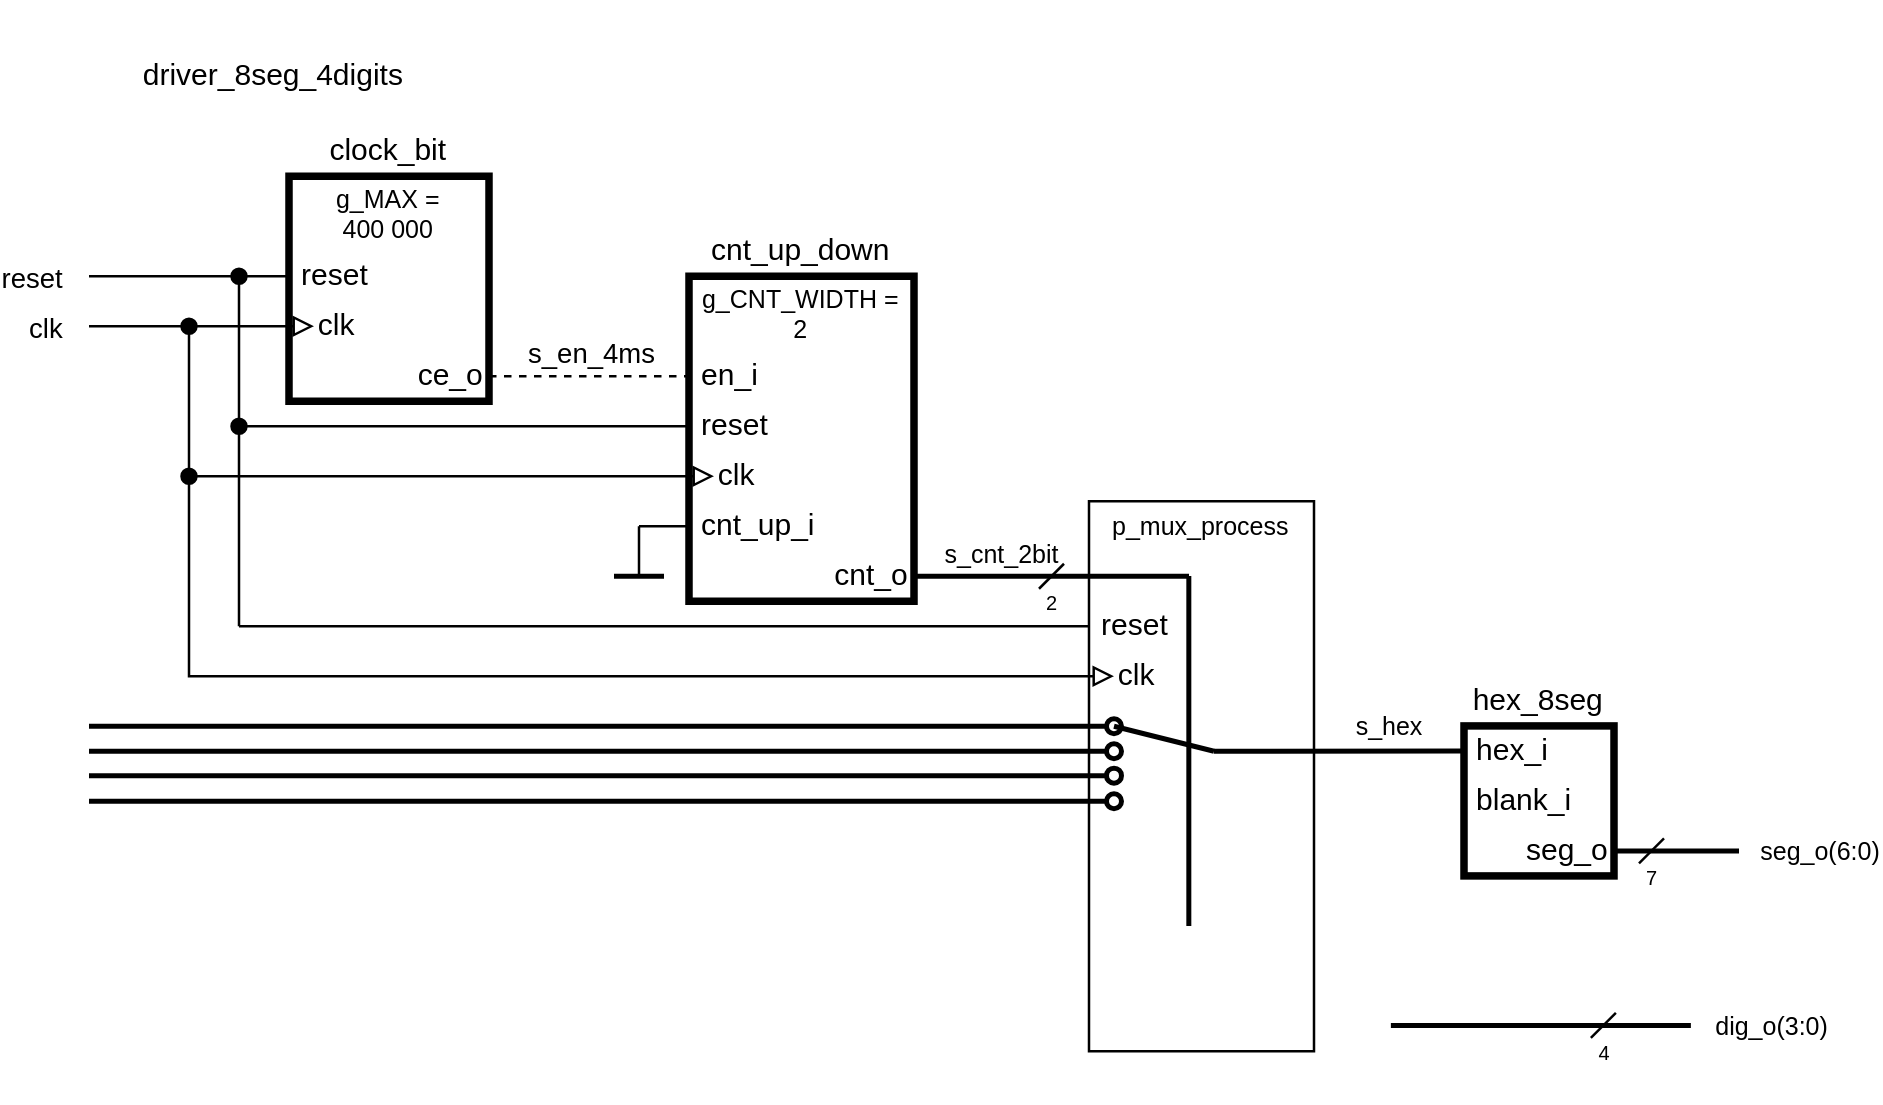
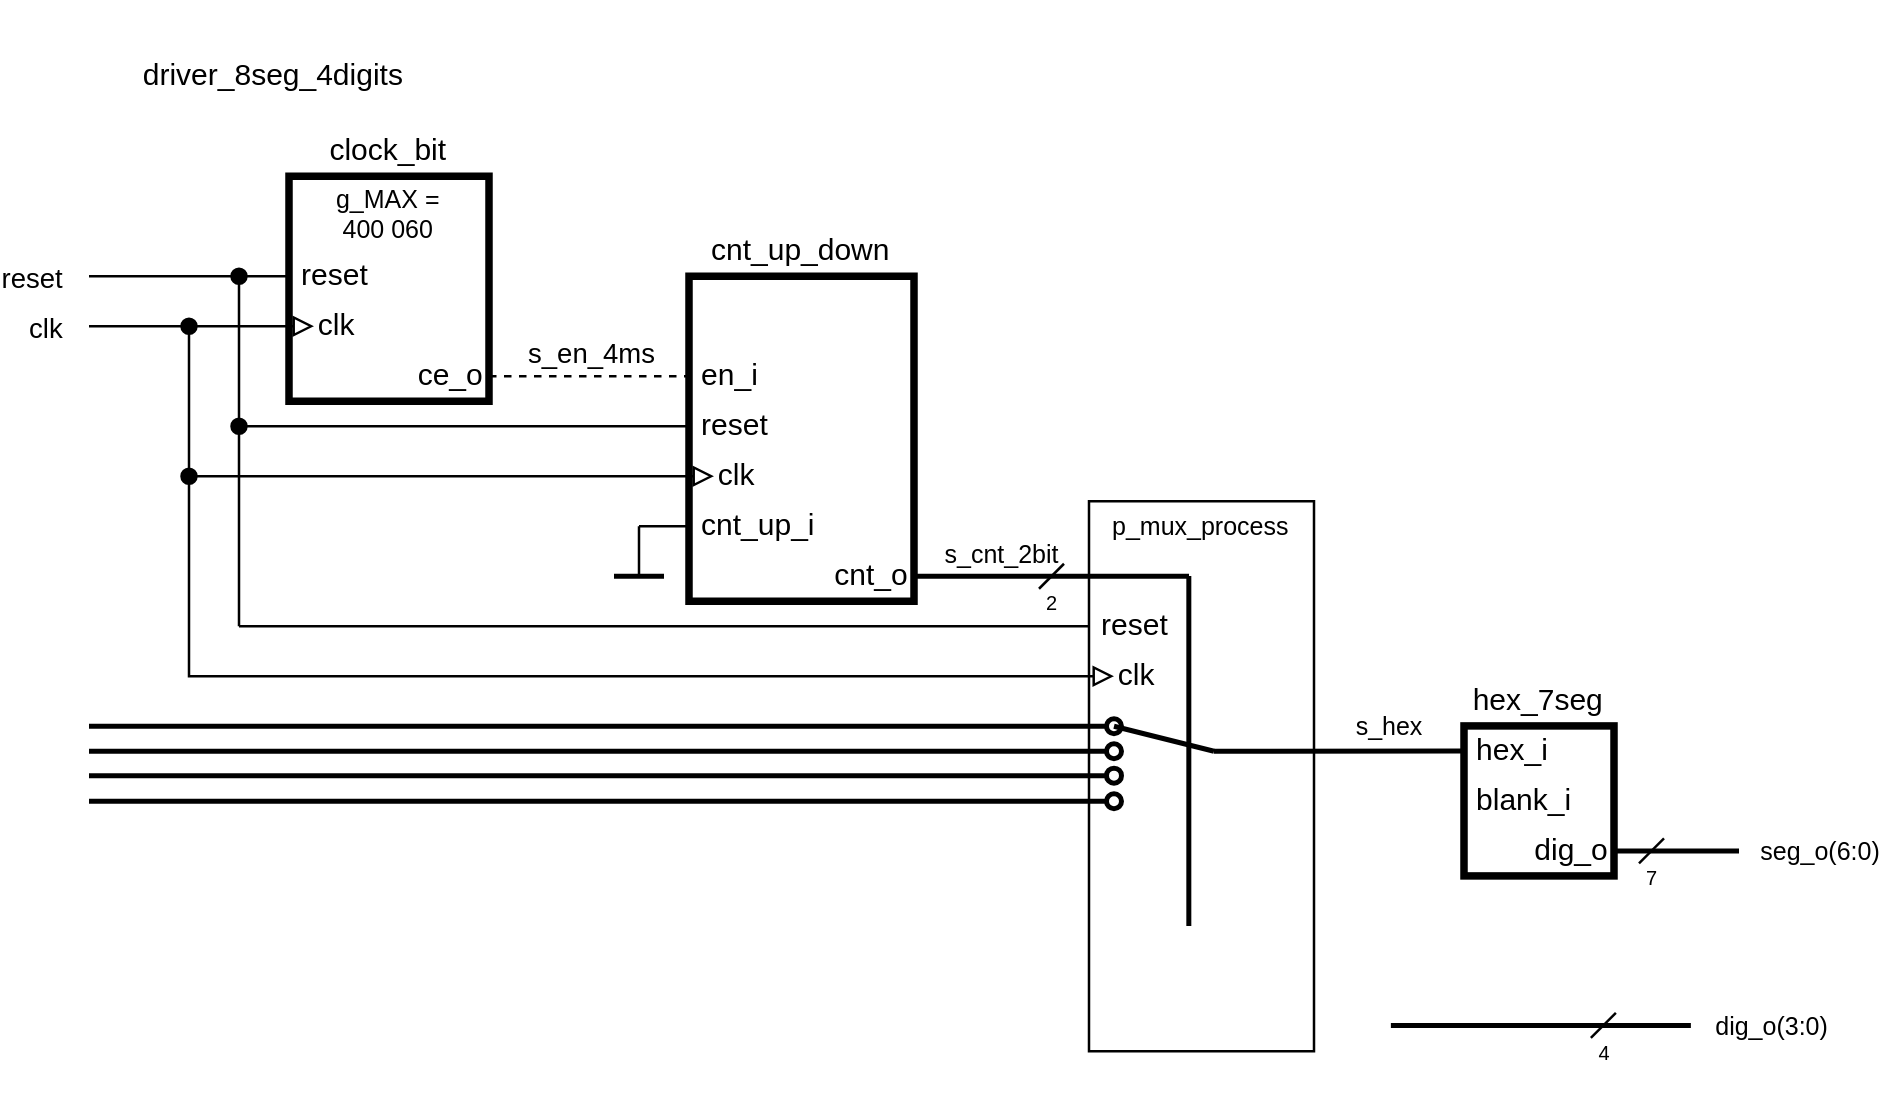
  <mxCell id="0" />
  <mxCell id="1" parent="0" />
  <mxCell id="2" value="" style="rounded=0;whiteSpace=wrap;html=1;strokeWidth=1;fillColor=none;connectable=0;" vertex="1" parent="1"><mxGeometry x="420" y="200" width="90" height="220" as="geometry" /></mxCell>
  <mxCell id="3" value="" style="rounded=0;whiteSpace=wrap;html=1;strokeWidth=3;" vertex="1" parent="1"><mxGeometry x="100" y="70" width="80" height="90" as="geometry" /></mxCell>
- <mxCell id="4" value="&lt;div style=&quot;font-size: 10px;&quot;&gt;g_MAX =&lt;/div&gt;&lt;div style=&quot;font-size: 10px;&quot;&gt;400 000&lt;/div&gt;" style="text;html=1;strokeColor=none;fillColor=none;align=center;verticalAlign=middle;whiteSpace=wrap;rounded=0;fontSize=10;" vertex="1" parent="1"><mxGeometry x="100" y="70" width="80" height="30" as="geometry" /></mxCell>
+ <mxCell id="4" value="&lt;div style=&quot;font-size: 10px;&quot;&gt;g_MAX =&lt;/div&gt;&lt;div style=&quot;font-size: 10px;&quot;&gt;400 060&lt;/div&gt;" style="text;html=1;strokeColor=none;fillColor=none;align=center;verticalAlign=middle;whiteSpace=wrap;rounded=0;fontSize=10;" vertex="1" parent="1"><mxGeometry x="100" y="70" width="80" height="30" as="geometry" /></mxCell>
  <mxCell id="5" value="clock_bit" style="text;html=1;strokeColor=none;fillColor=none;align=center;verticalAlign=middle;whiteSpace=wrap;rounded=0;" vertex="1" parent="1"><mxGeometry x="100" y="50" width="80" height="20" as="geometry" /></mxCell>
  <mxCell id="6" value="&lt;div&gt;&amp;nbsp;reset&lt;/div&gt;" style="text;html=1;strokeColor=none;fillColor=none;align=left;verticalAlign=middle;whiteSpace=wrap;rounded=0;" vertex="1" parent="1"><mxGeometry x="100" y="100" width="70" height="20" as="geometry" /></mxCell>
  <mxCell id="7" value="clk" style="text;html=1;strokeColor=none;fillColor=none;align=left;verticalAlign=middle;whiteSpace=wrap;rounded=0;" vertex="1" parent="1"><mxGeometry x="110" y="120" width="70" height="20" as="geometry" /></mxCell>
  <mxCell id="8" value="ce_o" style="text;html=1;strokeColor=none;fillColor=none;align=right;verticalAlign=middle;whiteSpace=wrap;rounded=0;" vertex="1" parent="1"><mxGeometry x="120" y="140" width="60" height="20" as="geometry" /></mxCell>
  <mxCell id="9" value="" style="endArrow=none;html=1;rounded=0;" edge="1" parent="1" target="6"><mxGeometry width="50" height="50" relative="1" as="geometry"><mxPoint x="20" y="110" as="sourcePoint" /><mxPoint x="240" y="140" as="targetPoint" /></mxGeometry></mxCell>
  <mxCell id="10" value="reset" style="edgeLabel;html=1;align=right;verticalAlign=middle;resizable=0;points=[];" vertex="1" connectable="0" parent="9"><mxGeometry x="-0.833" relative="1" as="geometry"><mxPoint x="-17" as="offset" /></mxGeometry></mxCell>
  <mxCell id="11" value="" style="endArrow=block;html=1;rounded=0;endFill=0;" edge="1" parent="1" target="7"><mxGeometry width="50" height="50" relative="1" as="geometry"><mxPoint x="20" y="130" as="sourcePoint" /><mxPoint x="110" y="130" as="targetPoint" /></mxGeometry></mxCell>
  <mxCell id="12" value="clk" style="edgeLabel;html=1;align=right;verticalAlign=middle;resizable=0;points=[];" vertex="1" connectable="0" parent="11"><mxGeometry x="-0.926" y="-1" relative="1" as="geometry"><mxPoint x="-13" y="-1" as="offset" /></mxGeometry></mxCell>
  <mxCell id="13" value="" style="endArrow=none;html=1;rounded=0;dashed=1;" edge="1" parent="1" source="8" target="18"><mxGeometry width="50" height="50" relative="1" as="geometry"><mxPoint x="190" y="150" as="sourcePoint" /><mxPoint x="260" y="150" as="targetPoint" /></mxGeometry></mxCell>
  <mxCell id="14" value="s_en_4ms" style="edgeLabel;html=1;align=center;verticalAlign=middle;resizable=0;points=[];" vertex="1" connectable="0" parent="13"><mxGeometry x="0.342" relative="1" as="geometry"><mxPoint x="-14" y="-10" as="offset" /></mxGeometry></mxCell>
  <mxCell id="15" value="" style="rounded=0;whiteSpace=wrap;html=1;strokeWidth=3;" vertex="1" parent="1"><mxGeometry x="260" y="110" width="90" height="130" as="geometry" /></mxCell>
- <mxCell id="16" value="&lt;div style=&quot;font-size: 10px;&quot;&gt;g_CNT_WIDTH =&lt;/div&gt;&lt;div style=&quot;font-size: 10px;&quot;&gt;2&lt;br&gt;&lt;/div&gt;" style="text;html=1;strokeColor=none;fillColor=none;align=center;verticalAlign=middle;whiteSpace=wrap;rounded=0;fontSize=10;" vertex="1" parent="1"><mxGeometry x="260" y="110" width="90" height="30" as="geometry" /></mxCell>
  <mxCell id="17" value="cnt_up_down" style="text;html=1;strokeColor=none;fillColor=none;align=center;verticalAlign=middle;whiteSpace=wrap;rounded=0;" vertex="1" parent="1"><mxGeometry x="260" y="90" width="90" height="20" as="geometry" /></mxCell>
  <mxCell id="18" value="&amp;nbsp;en_i" style="text;html=1;strokeColor=none;fillColor=none;align=left;verticalAlign=middle;whiteSpace=wrap;rounded=0;" vertex="1" parent="1"><mxGeometry x="260" y="140" width="70" height="20" as="geometry" /></mxCell>
  <mxCell id="19" value="&amp;nbsp;reset" style="text;html=1;strokeColor=none;fillColor=none;align=left;verticalAlign=middle;whiteSpace=wrap;rounded=0;" vertex="1" parent="1"><mxGeometry x="260" y="160" width="70" height="20" as="geometry" /></mxCell>
  <mxCell id="20" value="clk" style="text;html=1;strokeColor=none;fillColor=none;align=left;verticalAlign=middle;whiteSpace=wrap;rounded=0;" vertex="1" parent="1"><mxGeometry x="270" y="180" width="70" height="20" as="geometry" /></mxCell>
  <mxCell id="21" value="&amp;nbsp;cnt_up_i" style="text;html=1;strokeColor=none;fillColor=none;align=left;verticalAlign=middle;whiteSpace=wrap;rounded=0;" vertex="1" parent="1"><mxGeometry x="260" y="200" width="70" height="20" as="geometry" /></mxCell>
  <mxCell id="22" value="cnt_o" style="text;html=1;strokeColor=none;fillColor=none;align=right;verticalAlign=middle;whiteSpace=wrap;rounded=0;" vertex="1" parent="1"><mxGeometry x="290" y="220" width="60" height="20" as="geometry" /></mxCell>
  <mxCell id="23" value="" style="endArrow=none;html=1;fontSize=10;entryX=0;entryY=0.5;entryDx=0;entryDy=0;rounded=0;startArrow=oval;startFill=1;" edge="1" parent="1" target="19"><mxGeometry width="50" height="50" relative="1" as="geometry"><mxPoint x="80" y="170" as="sourcePoint" /><mxPoint x="280" y="130" as="targetPoint" /></mxGeometry></mxCell>
  <mxCell id="24" value="" style="endArrow=block;html=1;rounded=0;endFill=0;" edge="1" parent="1" target="20"><mxGeometry width="50" height="50" relative="1" as="geometry"><mxPoint x="60" y="190" as="sourcePoint" /><mxPoint x="270" y="189.83" as="targetPoint" /></mxGeometry></mxCell>
  <mxCell id="25" value="" style="endArrow=oval;html=1;fontSize=10;rounded=0;endFill=1;" edge="1" parent="1"><mxGeometry width="50" height="50" relative="1" as="geometry"><mxPoint x="80" y="250" as="sourcePoint" /><mxPoint x="80" y="110" as="targetPoint" /></mxGeometry></mxCell>
  <mxCell id="26" value="" style="endArrow=oval;html=1;fontSize=10;rounded=0;endFill=1;" edge="1" parent="1"><mxGeometry width="50" height="50" relative="1" as="geometry"><mxPoint x="60" y="190" as="sourcePoint" /><mxPoint x="60" y="130" as="targetPoint" /></mxGeometry></mxCell>
  <mxCell id="27" value="" style="endArrow=none;html=1;rounded=0;fontSize=10;" edge="1" parent="1" target="21"><mxGeometry width="50" height="50" relative="1" as="geometry"><mxPoint x="240" y="210" as="sourcePoint" /><mxPoint x="140" y="220" as="targetPoint" /></mxGeometry></mxCell>
  <mxCell id="28" value="" style="rounded=0;whiteSpace=wrap;html=1;strokeWidth=3;" vertex="1" parent="1"><mxGeometry x="570" y="289.87" width="60" height="60" as="geometry" /></mxCell>
- <mxCell id="29" value="hex_8seg" style="text;html=1;strokeColor=none;fillColor=none;align=center;verticalAlign=middle;whiteSpace=wrap;rounded=0;" vertex="1" parent="1"><mxGeometry x="570" y="269.87" width="60" height="20" as="geometry" /></mxCell>
+ <mxCell id="29" value="hex_7seg" style="text;html=1;strokeColor=none;fillColor=none;align=center;verticalAlign=middle;whiteSpace=wrap;rounded=0;" vertex="1" parent="1"><mxGeometry x="570" y="269.87" width="60" height="20" as="geometry" /></mxCell>
  <mxCell id="30" value="&amp;nbsp;hex_i" style="text;html=1;strokeColor=none;fillColor=none;align=left;verticalAlign=middle;whiteSpace=wrap;rounded=0;" vertex="1" parent="1"><mxGeometry x="570" y="289.87" width="70" height="20" as="geometry" /></mxCell>
  <mxCell id="31" value="&amp;nbsp;blank_i" style="text;html=1;strokeColor=none;fillColor=none;align=left;verticalAlign=middle;whiteSpace=wrap;rounded=0;" vertex="1" parent="1"><mxGeometry x="570" y="309.87" width="70" height="20" as="geometry" /></mxCell>
- <mxCell id="32" value="seg_o" style="text;html=1;strokeColor=none;fillColor=none;align=right;verticalAlign=middle;whiteSpace=wrap;rounded=0;" vertex="1" parent="1"><mxGeometry x="580" y="329.87" width="50" height="20" as="geometry" /></mxCell>
+ <mxCell id="32" value="dig_o" style="text;html=1;strokeColor=none;fillColor=none;align=right;verticalAlign=middle;whiteSpace=wrap;rounded=0;" vertex="1" parent="1"><mxGeometry x="580" y="329.87" width="50" height="20" as="geometry" /></mxCell>
  <mxCell id="33" value="" style="endArrow=none;html=1;rounded=0;fontSize=10;strokeWidth=2;" edge="1" parent="1" source="22"><mxGeometry width="50" height="50" relative="1" as="geometry"><mxPoint x="190" y="190" as="sourcePoint" /><mxPoint x="420" y="230" as="targetPoint" /></mxGeometry></mxCell>
  <mxCell id="34" value="s_cnt_2bit" style="edgeLabel;html=1;align=center;verticalAlign=middle;resizable=0;points=[];fontSize=10;" vertex="1" connectable="0" parent="33"><mxGeometry x="0.199" relative="1" as="geometry"><mxPoint x="-8" y="-10" as="offset" /></mxGeometry></mxCell>
  <mxCell id="35" value="" style="endArrow=none;html=1;rounded=0;fontSize=10;strokeWidth=2;" edge="1" parent="1" source="32"><mxGeometry width="50" height="50" relative="1" as="geometry"><mxPoint x="660" y="344.87" as="sourcePoint" /><mxPoint x="680" y="339.87" as="targetPoint" /></mxGeometry></mxCell>
  <mxCell id="36" value="seg_o(6:0)" style="edgeLabel;html=1;align=left;verticalAlign=middle;resizable=0;points=[];fontSize=10;" vertex="1" connectable="0" parent="35"><mxGeometry x="0.489" y="1" relative="1" as="geometry"><mxPoint x="20" y="1" as="offset" /></mxGeometry></mxCell>
  <mxCell id="37" value="" style="endArrow=none;html=1;rounded=0;fontSize=10;strokeWidth=2;" edge="1" parent="1"><mxGeometry width="50" height="50" relative="1" as="geometry"><mxPoint x="540.75" y="409.65" as="sourcePoint" /><mxPoint x="660.75" y="409.65" as="targetPoint" /></mxGeometry></mxCell>
  <mxCell id="38" value="dig_o(3:0)" style="edgeLabel;html=1;align=left;verticalAlign=middle;resizable=0;points=[];fontSize=10;" vertex="1" connectable="0" parent="37"><mxGeometry x="0.791" y="3" relative="1" as="geometry"><mxPoint x="21" y="3" as="offset" /></mxGeometry></mxCell>
  <mxCell id="39" value="driver_8seg_4digits" style="text;html=1;strokeColor=none;fillColor=none;align=left;verticalAlign=middle;whiteSpace=wrap;rounded=0;" vertex="1" parent="1"><mxGeometry x="40" y="20" width="130" height="20" as="geometry" /></mxCell>
  <mxCell id="40" value="" style="endArrow=none;html=1;rounded=0;fontSize=10;strokeWidth=1;" edge="1" parent="1"><mxGeometry width="50" height="50" relative="1" as="geometry"><mxPoint x="400" y="235" as="sourcePoint" /><mxPoint x="410" y="225" as="targetPoint" /></mxGeometry></mxCell>
  <mxCell id="41" value="2" style="edgeLabel;html=1;align=center;verticalAlign=middle;resizable=0;points=[];fontSize=8;" vertex="1" connectable="0" parent="40"><mxGeometry x="-0.521" y="-1" relative="1" as="geometry"><mxPoint x="2" y="7" as="offset" /></mxGeometry></mxCell>
  <mxCell id="42" value="" style="endArrow=none;html=1;rounded=0;fontSize=10;strokeWidth=1;" edge="1" parent="1"><mxGeometry width="50" height="50" relative="1" as="geometry"><mxPoint x="640" y="344.87" as="sourcePoint" /><mxPoint x="650" y="334.87" as="targetPoint" /></mxGeometry></mxCell>
  <mxCell id="43" value="7" style="edgeLabel;html=1;align=center;verticalAlign=middle;resizable=0;points=[];fontSize=8;" vertex="1" connectable="0" parent="42"><mxGeometry x="-0.521" y="-1" relative="1" as="geometry"><mxPoint x="2" y="7" as="offset" /></mxGeometry></mxCell>
  <mxCell id="44" value="" style="endArrow=none;html=1;rounded=0;fontSize=10;strokeWidth=1;" edge="1" parent="1"><mxGeometry width="50" height="50" relative="1" as="geometry"><mxPoint x="620.75" y="414.65" as="sourcePoint" /><mxPoint x="630.75" y="404.65" as="targetPoint" /></mxGeometry></mxCell>
  <mxCell id="45" value="4" style="edgeLabel;html=1;align=center;verticalAlign=middle;resizable=0;points=[];fontSize=8;" vertex="1" connectable="0" parent="44"><mxGeometry x="-0.521" y="-1" relative="1" as="geometry"><mxPoint x="2" y="7" as="offset" /></mxGeometry></mxCell>
  <mxCell id="46" value="" style="endArrow=none;html=1;rounded=0;fontSize=8;strokeWidth=1;" edge="1" parent="1"><mxGeometry width="50" height="50" relative="1" as="geometry"><mxPoint x="240" y="230" as="sourcePoint" /><mxPoint x="240" y="210" as="targetPoint" /></mxGeometry></mxCell>
  <mxCell id="47" value="" style="endArrow=none;html=1;rounded=0;fontSize=10;fontColor=#FF3333;strokeWidth=2;" edge="1" parent="1"><mxGeometry width="50" height="50" relative="1" as="geometry"><mxPoint x="230" y="230" as="sourcePoint" /><mxPoint x="250" y="230" as="targetPoint" /></mxGeometry></mxCell>
  <mxCell id="48" value="p_mux_process" style="text;html=1;strokeColor=none;fillColor=none;align=center;verticalAlign=middle;whiteSpace=wrap;rounded=0;fontSize=10;" vertex="1" parent="1"><mxGeometry x="420" y="200" width="90" height="20" as="geometry" /></mxCell>
  <mxCell id="49" value="" style="endArrow=none;html=1;rounded=0;fontSize=10;fontColor=#FF3333;strokeWidth=2;" edge="1" parent="1"><mxGeometry width="50" height="50" relative="1" as="geometry"><mxPoint x="420" y="230" as="sourcePoint" /><mxPoint x="460" y="230" as="targetPoint" /></mxGeometry></mxCell>
  <mxCell id="50" value="&amp;nbsp;reset" style="text;html=1;strokeColor=none;fillColor=none;align=left;verticalAlign=middle;whiteSpace=wrap;rounded=0;" vertex="1" parent="1"><mxGeometry x="420" y="240" width="70" height="20" as="geometry" /></mxCell>
  <mxCell id="51" value="clk" style="text;html=1;strokeColor=none;fillColor=none;align=left;verticalAlign=middle;whiteSpace=wrap;rounded=0;" vertex="1" parent="1"><mxGeometry x="430" y="260" width="60" height="20" as="geometry" /></mxCell>
  <mxCell id="52" value="" style="endArrow=none;html=1;rounded=0;fontSize=10;fontColor=#FF3333;strokeWidth=1;" edge="1" parent="1" target="50"><mxGeometry width="50" height="50" relative="1" as="geometry"><mxPoint x="80" y="250" as="sourcePoint" /><mxPoint x="300" y="220" as="targetPoint" /></mxGeometry></mxCell>
  <mxCell id="53" value="" style="endArrow=block;html=1;rounded=0;endFill=0;startArrow=oval;startFill=1;" edge="1" parent="1" target="51"><mxGeometry width="50" height="50" relative="1" as="geometry"><mxPoint x="60" y="190" as="sourcePoint" /><mxPoint x="410" y="269.83" as="targetPoint" /><Array as="points"><mxPoint x="60" y="270" /></Array></mxGeometry></mxCell>
  <mxCell id="54" value="" style="endArrow=oval;html=1;rounded=0;fontSize=10;fontColor=#FF3333;strokeWidth=2;endFill=0;" edge="1" parent="1"><mxGeometry width="50" height="50" relative="1" as="geometry"><mxPoint x="20" y="290" as="sourcePoint" /><mxPoint x="430" y="290" as="targetPoint" /></mxGeometry></mxCell>
  <mxCell id="55" value="" style="endArrow=oval;html=1;rounded=0;fontSize=10;fontColor=#FF3333;strokeWidth=2;endFill=0;" edge="1" parent="1"><mxGeometry width="50" height="50" relative="1" as="geometry"><mxPoint x="20" y="300" as="sourcePoint" /><mxPoint x="430" y="300" as="targetPoint" /></mxGeometry></mxCell>
  <mxCell id="56" value="" style="endArrow=oval;html=1;rounded=0;fontSize=10;fontColor=#FF3333;strokeWidth=2;endFill=0;" edge="1" parent="1"><mxGeometry width="50" height="50" relative="1" as="geometry"><mxPoint x="20" y="309.76" as="sourcePoint" /><mxPoint x="430" y="309.76" as="targetPoint" /></mxGeometry></mxCell>
  <mxCell id="57" value="" style="endArrow=oval;html=1;rounded=0;fontSize=10;fontColor=#FF3333;strokeWidth=2;endFill=0;" edge="1" parent="1"><mxGeometry width="50" height="50" relative="1" as="geometry"><mxPoint x="20" y="320" as="sourcePoint" /><mxPoint x="430" y="320" as="targetPoint" /></mxGeometry></mxCell>
  <mxCell id="58" value="" style="endArrow=none;html=1;rounded=0;fontSize=10;fontColor=#FF3333;strokeWidth=2;" edge="1" parent="1" target="30"><mxGeometry width="50" height="50" relative="1" as="geometry"><mxPoint x="470" y="300" as="sourcePoint" /><mxPoint x="370" y="140" as="targetPoint" /></mxGeometry></mxCell>
  <mxCell id="59" value="s_hex" style="edgeLabel;html=1;align=center;verticalAlign=middle;resizable=0;points=[];fontSize=10;fontColor=#000000;" vertex="1" connectable="0" parent="58"><mxGeometry x="0.431" y="1" relative="1" as="geometry"><mxPoint x="-2" y="-9" as="offset" /></mxGeometry></mxCell>
  <mxCell id="60" value="" style="endArrow=none;html=1;rounded=0;fontSize=10;fontColor=#FF3333;strokeWidth=2;" edge="1" parent="1"><mxGeometry width="50" height="50" relative="1" as="geometry"><mxPoint x="459.93" y="369.87" as="sourcePoint" /><mxPoint x="459.93" y="229.87" as="targetPoint" /></mxGeometry></mxCell>
  <mxCell id="61" value="" style="endArrow=none;html=1;rounded=0;fontSize=10;fontColor=#FF3333;strokeWidth=2;" edge="1" parent="1"><mxGeometry width="50" height="50" relative="1" as="geometry"><mxPoint x="430" y="290" as="sourcePoint" /><mxPoint x="470" y="300" as="targetPoint" /></mxGeometry></mxCell>
